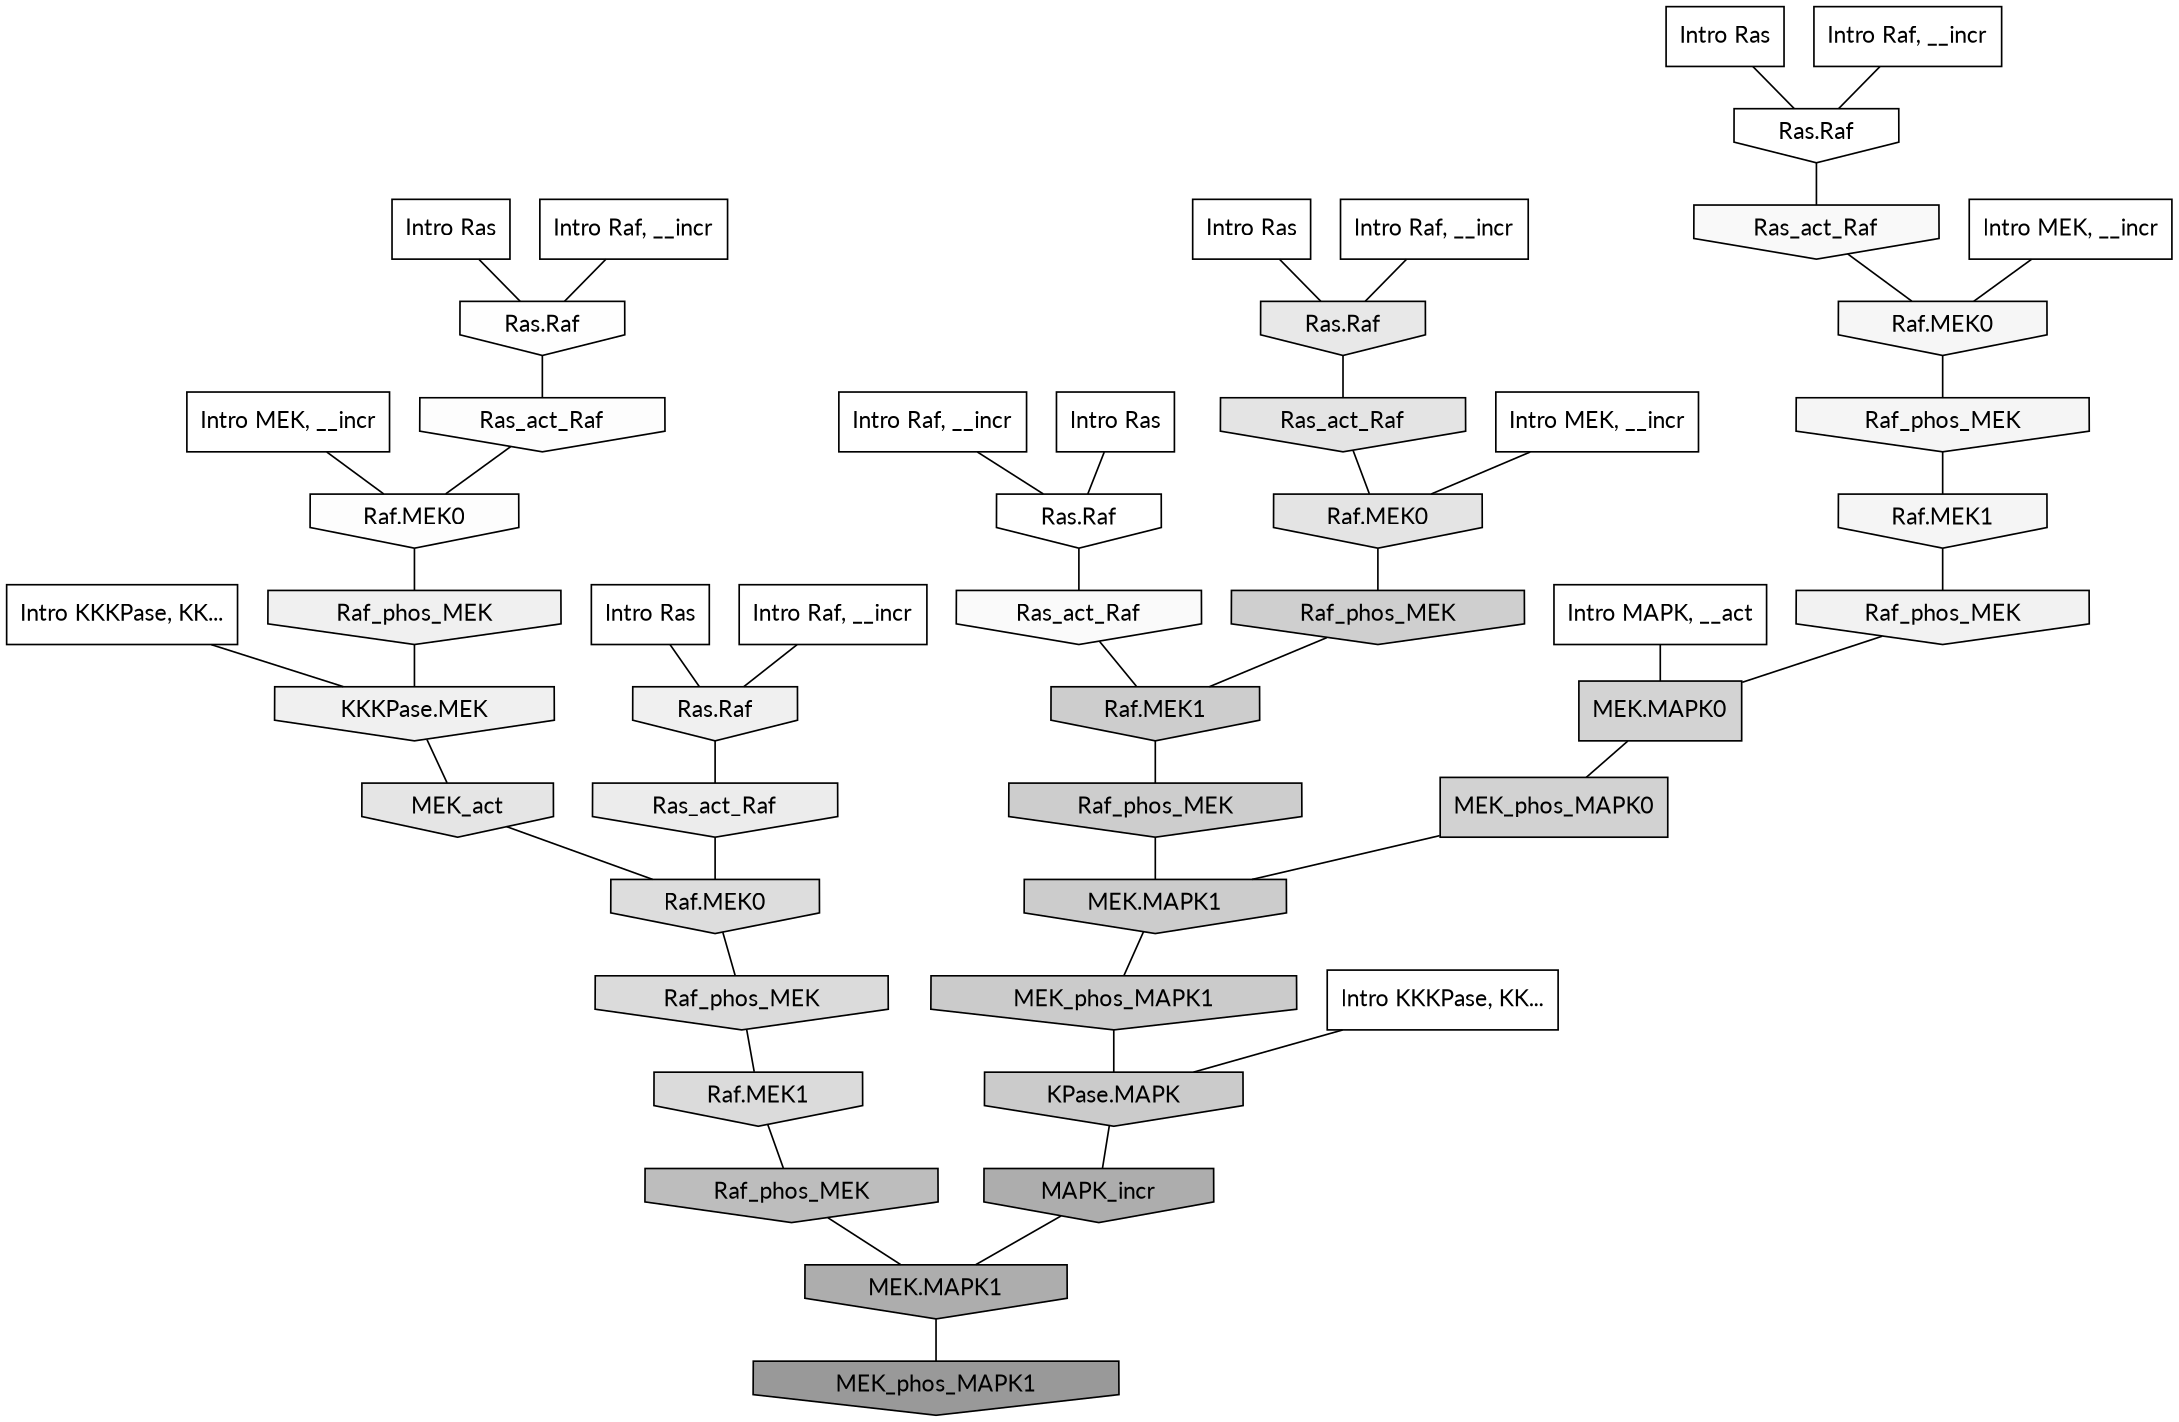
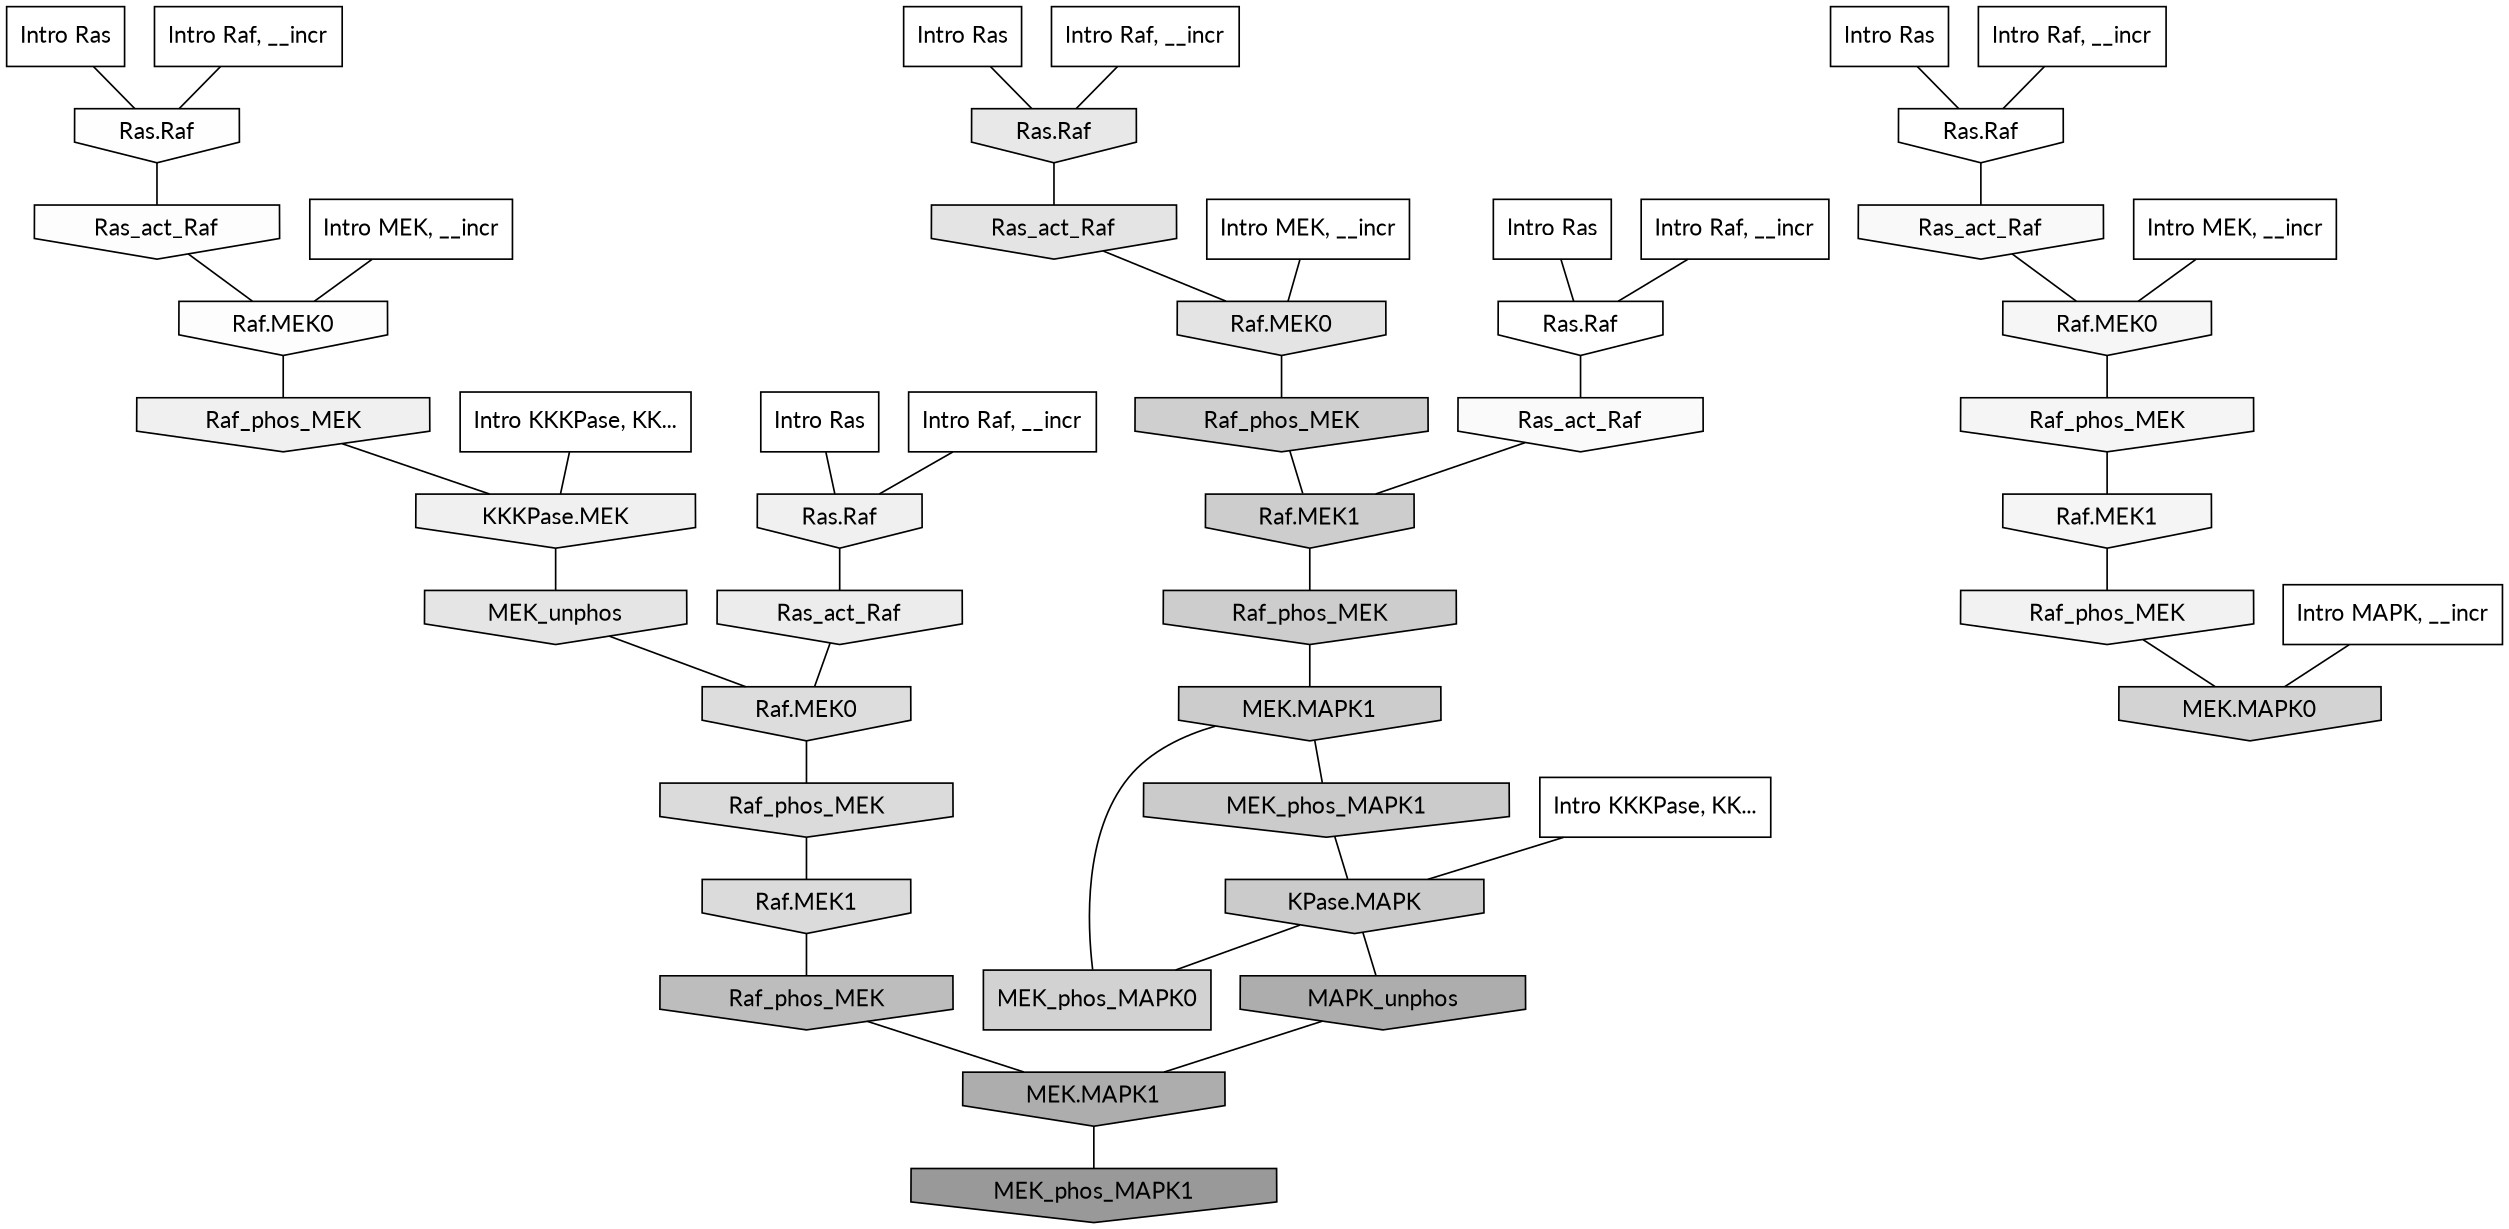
  digraph {
    fontname=Lato
    rankdir=TB
    ranksep=0.30
    node [fillcolor="0.000 0.000 1.000" fontname=Lato shape=invhouse style=filled]
    edge [color="0.000 0.000 0.000" dir=none fontname=Lato]
    n1 [label="Intro Ras" shape=rectangle]
    n2 [label="Ras.Raf"]
    n3 [fillcolor="0.000 0.000 0.979" label=Ras_act_Raf]
    n4 [label="Intro Ras" shape=rectangle]
    n5 [fillcolor="0.000 0.000 0.940" label="Ras.Raf"]
    n6 [fillcolor="0.000 0.000 0.922" label=Ras_act_Raf]
    n7 [label="Intro Ras" shape=rectangle]
    n8 [fillcolor="0.000 0.000 0.994" label="Ras.Raf"]
    n9 [fillcolor="0.000 0.000 0.992" label=Ras_act_Raf]
    n10 [label="Intro Ras" shape=rectangle]
    n11 [label="Ras.Raf"]
    n12 [fillcolor="0.000 0.000 0.976" label=Ras_act_Raf]
    n13 [label="Intro Ras" shape=rectangle]
    n14 [fillcolor="0.000 0.000 0.909" label="Ras.Raf"]
    n15 [fillcolor="0.000 0.000 0.894" label=Ras_act_Raf]
    n16 [label="Intro Raf, __incr" shape=rectangle]
    n17 [label="Intro Raf, __incr" shape=rectangle]
    n18 [label="Intro Raf, __incr" shape=rectangle]
    n19 [label="Intro Raf, __incr" shape=rectangle]
    n20 [label="Intro Raf, __incr" shape=rectangle]
    n21 [label="Intro MEK, __incr" shape=rectangle]
    n22 [fillcolor="0.000 0.000 0.894" label="Raf.MEK0"]
    n23 [fillcolor="0.000 0.000 0.809" label=Raf_phos_MEK]
    n24 [label="Intro MEK, __incr" shape=rectangle]
    n25 [fillcolor="0.000 0.000 0.963" label="Raf.MEK0"]
    n26 [fillcolor="0.000 0.000 0.958" label=Raf_phos_MEK]
    n27 [label="Intro MEK, __incr" shape=rectangle]
    n28 [fillcolor="0.000 0.000 0.992" label="Raf.MEK0"]
    n29 [fillcolor="0.000 0.000 0.940" label=Raf_phos_MEK]
-   n30 [label="Intro MAPK, __act" shape=rectangle]
-   n31 [fillcolor="0.000 0.000 0.826" label="MEK.MAPK0" shape=box]
+   n30 [label="Intro MAPK, __incr" shape=rectangle]
+   n31 [fillcolor="0.000 0.000 0.826" label="MEK.MAPK0"]
    n32 [fillcolor="0.000 0.000 0.823" label=MEK_phos_MAPK0 shape=box]
    n33 [label="Intro KKKPase, KK..." shape=rectangle]
    n34 [fillcolor="0.000 0.000 0.940" label="KKKPase.MEK"]
-   n35 [fillcolor="0.000 0.000 0.898" label=MEK_act]
+   n35 [fillcolor="0.000 0.000 0.898" label=MEK_unphos]
    n36 [label="Intro KKKPase, KK..." shape=rectangle]
    n37 [fillcolor="0.000 0.000 0.794" label="KPase.MAPK"]
-   n38 [fillcolor="0.000 0.000 0.679" label=MAPK_incr]
+   n38 [fillcolor="0.000 0.000 0.679" label=MAPK_unphos]
    n39 [fillcolor="0.000 0.000 0.801" label="Raf.MEK1"]
    n40 [fillcolor="0.000 0.000 0.801" label=Raf_phos_MEK]
    n41 [fillcolor="0.000 0.000 0.958" label="Raf.MEK1"]
    n42 [fillcolor="0.000 0.000 0.946" label=Raf_phos_MEK]
    n43 [fillcolor="0.000 0.000 0.865" label="Raf.MEK0"]
    n44 [fillcolor="0.000 0.000 0.858" label=Raf_phos_MEK]
    n45 [fillcolor="0.000 0.000 0.857" label="Raf.MEK1"]
    n46 [fillcolor="0.000 0.000 0.741" label=Raf_phos_MEK]
    n47 [fillcolor="0.000 0.000 0.679" label="MEK.MAPK1"]
    n48 [fillcolor="0.000 0.000 0.800" label="MEK.MAPK1"]
    n49 [fillcolor="0.000 0.000 0.794" label=MEK_phos_MAPK1]
    n50 [fillcolor="0.000 0.000 0.600" label=MEK_phos_MAPK1]
    n1 -> n2
    n2 -> n3
    n3 -> n39
    n4 -> n5
    n5 -> n6
    n6 -> n43
    n7 -> n8
    n8 -> n9
    n9 -> n28
    n10 -> n11
    n11 -> n12
    n12 -> n25
    n13 -> n14
    n14 -> n15
    n15 -> n22
    n16 -> n8
    n17 -> n14
    n18 -> n5
    n19 -> n11
    n20 -> n2
    n21 -> n22
    n22 -> n23
    n23 -> n39
    n24 -> n25
    n25 -> n26
    n26 -> n41
    n27 -> n28
    n28 -> n29
    n29 -> n34
    n30 -> n31
-   n31 -> n32
+   n37 -> n32
    n32 -> n48
    n33 -> n34
    n34 -> n35
    n35 -> n43
    n36 -> n37
    n37 -> n38
    n38 -> n47
    n39 -> n40
    n40 -> n48
    n41 -> n42
    n42 -> n31
    n43 -> n44
    n44 -> n45
    n45 -> n46
    n46 -> n47
    n47 -> n50
    n48 -> n49
    n49 -> n37
  }
